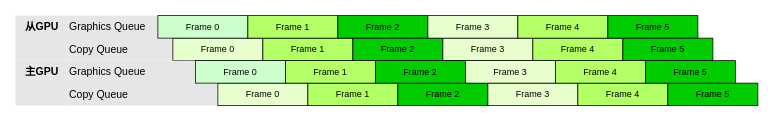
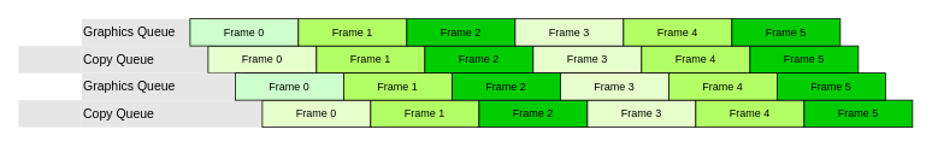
  <mxCell id="0" />
  <mxCell id="1" parent="0" />
- <mxCell id="2" value="&lt;font style=&quot;font-size: 14px;&quot;&gt;&lt;b style=&quot;&quot;&gt;从GPU&lt;/b&gt;&lt;/font&gt;" style="text;html=1;align=center;verticalAlign=middle;resizable=0;points=[];autosize=1;strokeColor=none;fillColor=#E6E6E6;gradientColor=none;" vertex="1" parent="1"><mxGeometry x="20" y="20" width="70" height="30" as="geometry" /></mxCell>
  <mxCell id="3" value="&lt;font style=&quot;font-size: 14px;&quot;&gt;Copy Queue&amp;nbsp; &amp;nbsp; &amp;nbsp; &amp;nbsp; &amp;nbsp; &amp;nbsp;&amp;nbsp;&lt;/font&gt;" style="text;html=1;align=left;verticalAlign=middle;resizable=0;points=[];autosize=1;strokeColor=none;fillColor=#E6E6E6;" vertex="1" parent="1"><mxGeometry x="90" y="50" width="150" height="30" as="geometry" /></mxCell>
  <mxCell id="4" value="" style="group" vertex="1" connectable="0" parent="1"><mxGeometry x="230" y="50" width="720" height="30" as="geometry" /></mxCell>
  <mxCell id="5" value="Frame 0" style="rounded=0;whiteSpace=wrap;html=1;fillColor=#E6FFCC;" vertex="1" parent="4"><mxGeometry width="120" height="30" as="geometry" /></mxCell>
  <mxCell id="6" value="Frame 1" style="rounded=0;whiteSpace=wrap;html=1;fillColor=#B3FF66;" vertex="1" parent="4"><mxGeometry x="120" width="120" height="30" as="geometry" /></mxCell>
  <mxCell id="7" value="Frame 2" style="rounded=0;whiteSpace=wrap;html=1;fillColor=#00CC00;" vertex="1" parent="4"><mxGeometry x="240" width="120" height="30" as="geometry" /></mxCell>
  <mxCell id="8" value="Frame 3" style="rounded=0;whiteSpace=wrap;html=1;fillColor=#E6FFCC;" vertex="1" parent="4"><mxGeometry x="360" width="120" height="30" as="geometry" /></mxCell>
  <mxCell id="9" value="Frame 4" style="rounded=0;whiteSpace=wrap;html=1;fillColor=#B3FF66;" vertex="1" parent="4"><mxGeometry x="480" width="120" height="30" as="geometry" /></mxCell>
  <mxCell id="10" value="Frame 5" style="rounded=0;whiteSpace=wrap;html=1;fillColor=#00CC00;" vertex="1" parent="4"><mxGeometry x="600" width="120" height="30" as="geometry" /></mxCell>
  <mxCell id="11" value="&lt;font style=&quot;font-size: 14px;&quot;&gt;Graphics Queue&lt;/font&gt;" style="text;html=1;align=left;verticalAlign=middle;resizable=0;points=[];autosize=1;strokeColor=none;fillColor=#E6E6E6;" vertex="1" parent="1"><mxGeometry x="90" y="20" width="130" height="30" as="geometry" /></mxCell>
  <mxCell id="12" value="" style="group" vertex="1" connectable="0" parent="1"><mxGeometry x="210" y="20" width="720" height="30" as="geometry" /></mxCell>
  <mxCell id="13" value="Frame 0" style="rounded=0;whiteSpace=wrap;html=1;fillColor=#CCFFCC;" vertex="1" parent="12"><mxGeometry width="120" height="30" as="geometry" /></mxCell>
  <mxCell id="14" value="Frame 1" style="rounded=0;whiteSpace=wrap;html=1;fillColor=#B3FF66;" vertex="1" parent="12"><mxGeometry x="120" width="120" height="30" as="geometry" /></mxCell>
  <mxCell id="15" value="Frame 2" style="rounded=0;whiteSpace=wrap;html=1;fillColor=#00CC00;" vertex="1" parent="12"><mxGeometry x="240" width="120" height="30" as="geometry" /></mxCell>
  <mxCell id="16" value="Frame 3" style="rounded=0;whiteSpace=wrap;html=1;fillColor=#E6FFCC;" vertex="1" parent="12"><mxGeometry x="360" width="120" height="30" as="geometry" /></mxCell>
  <mxCell id="17" value="Frame 4" style="rounded=0;whiteSpace=wrap;html=1;fillColor=#B3FF66;" vertex="1" parent="12"><mxGeometry x="480" width="120" height="30" as="geometry" /></mxCell>
  <mxCell id="18" value="Frame 5" style="rounded=0;whiteSpace=wrap;html=1;fillColor=#00CC00;" vertex="1" parent="12"><mxGeometry x="600" width="120" height="30" as="geometry" /></mxCell>
  <mxCell id="19" value="&amp;nbsp; &amp;nbsp; &amp;nbsp; &amp;nbsp; &amp;nbsp; &amp;nbsp; &amp;nbsp;&amp;nbsp;" style="text;html=1;align=center;verticalAlign=middle;resizable=0;points=[];autosize=1;strokeColor=none;fillColor=#E6E6E6;" vertex="1" parent="1"><mxGeometry x="20" y="50" width="70" height="30" as="geometry" /></mxCell>
- <mxCell id="20" value="&lt;font style=&quot;font-size: 14px;&quot;&gt;&lt;b style=&quot;&quot;&gt;主GPU&lt;/b&gt;&lt;/font&gt;" style="text;html=1;align=center;verticalAlign=middle;resizable=0;points=[];autosize=1;strokeColor=none;fillColor=#E6E6E6;gradientColor=none;" vertex="1" parent="1"><mxGeometry x="20" y="80" width="70" height="30" as="geometry" /></mxCell>
  <mxCell id="21" value="&lt;font style=&quot;font-size: 14px;&quot;&gt;Copy Queue&amp;nbsp; &amp;nbsp; &amp;nbsp; &amp;nbsp; &amp;nbsp; &amp;nbsp; &amp;nbsp; &amp;nbsp; &amp;nbsp; &amp;nbsp; &amp;nbsp; &amp;nbsp; &amp;nbsp; &amp;nbsp;&amp;nbsp;&lt;/font&gt;" style="text;html=1;align=left;verticalAlign=middle;resizable=0;points=[];autosize=1;strokeColor=none;fillColor=#E6E6E6;" vertex="1" parent="1"><mxGeometry x="90" y="110" width="210" height="30" as="geometry" /></mxCell>
  <mxCell id="22" value="" style="group" vertex="1" connectable="0" parent="1"><mxGeometry x="290" y="110" width="720" height="30" as="geometry" /></mxCell>
  <mxCell id="23" value="Frame 0" style="rounded=0;whiteSpace=wrap;html=1;fillColor=#E6FFCC;" vertex="1" parent="22"><mxGeometry width="120" height="30" as="geometry" /></mxCell>
  <mxCell id="24" value="Frame 1" style="rounded=0;whiteSpace=wrap;html=1;fillColor=#B3FF66;" vertex="1" parent="22"><mxGeometry x="120" width="120" height="30" as="geometry" /></mxCell>
  <mxCell id="25" value="Frame 2" style="rounded=0;whiteSpace=wrap;html=1;fillColor=#00CC00;" vertex="1" parent="22"><mxGeometry x="240" width="120" height="30" as="geometry" /></mxCell>
  <mxCell id="26" value="Frame 3" style="rounded=0;whiteSpace=wrap;html=1;fillColor=#E6FFCC;" vertex="1" parent="22"><mxGeometry x="360" width="120" height="30" as="geometry" /></mxCell>
  <mxCell id="27" value="Frame 4" style="rounded=0;whiteSpace=wrap;html=1;fillColor=#B3FF66;" vertex="1" parent="22"><mxGeometry x="480" width="120" height="30" as="geometry" /></mxCell>
  <mxCell id="28" value="Frame 5" style="rounded=0;whiteSpace=wrap;html=1;fillColor=#00CC00;" vertex="1" parent="22"><mxGeometry x="600" width="120" height="30" as="geometry" /></mxCell>
  <mxCell id="29" value="&lt;font style=&quot;font-size: 14px;&quot;&gt;Graphics Queue&amp;nbsp; &amp;nbsp; &amp;nbsp; &amp;nbsp; &amp;nbsp; &amp;nbsp; &amp;nbsp;&lt;/font&gt;" style="text;html=1;align=left;verticalAlign=middle;resizable=0;points=[];autosize=1;strokeColor=none;fillColor=#E6E6E6;" vertex="1" parent="1"><mxGeometry x="90" y="80" width="180" height="30" as="geometry" /></mxCell>
  <mxCell id="30" value="" style="group" vertex="1" connectable="0" parent="1"><mxGeometry x="260" y="80" width="720" height="30" as="geometry" /></mxCell>
  <mxCell id="31" value="Frame 0" style="rounded=0;whiteSpace=wrap;html=1;fillColor=#CCFFCC;" vertex="1" parent="30"><mxGeometry width="120" height="30" as="geometry" /></mxCell>
  <mxCell id="32" value="Frame 1" style="rounded=0;whiteSpace=wrap;html=1;fillColor=#B3FF66;" vertex="1" parent="30"><mxGeometry x="120" width="120" height="30" as="geometry" /></mxCell>
  <mxCell id="33" value="Frame 2" style="rounded=0;whiteSpace=wrap;html=1;fillColor=#00CC00;" vertex="1" parent="30"><mxGeometry x="240" width="120" height="30" as="geometry" /></mxCell>
  <mxCell id="34" value="Frame 3" style="rounded=0;whiteSpace=wrap;html=1;fillColor=#E6FFCC;" vertex="1" parent="30"><mxGeometry x="360" width="120" height="30" as="geometry" /></mxCell>
  <mxCell id="35" value="Frame 4" style="rounded=0;whiteSpace=wrap;html=1;fillColor=#B3FF66;" vertex="1" parent="30"><mxGeometry x="480" width="120" height="30" as="geometry" /></mxCell>
  <mxCell id="36" value="Frame 5" style="rounded=0;whiteSpace=wrap;html=1;fillColor=#00CC00;" vertex="1" parent="30"><mxGeometry x="600" width="120" height="30" as="geometry" /></mxCell>
  <mxCell id="37" value="&amp;nbsp; &amp;nbsp; &amp;nbsp; &amp;nbsp; &amp;nbsp; &amp;nbsp; &amp;nbsp;&amp;nbsp;" style="text;html=1;align=center;verticalAlign=middle;resizable=0;points=[];autosize=1;strokeColor=none;fillColor=#E6E6E6;" vertex="1" parent="1"><mxGeometry x="20" y="110" width="70" height="30" as="geometry" /></mxCell>
